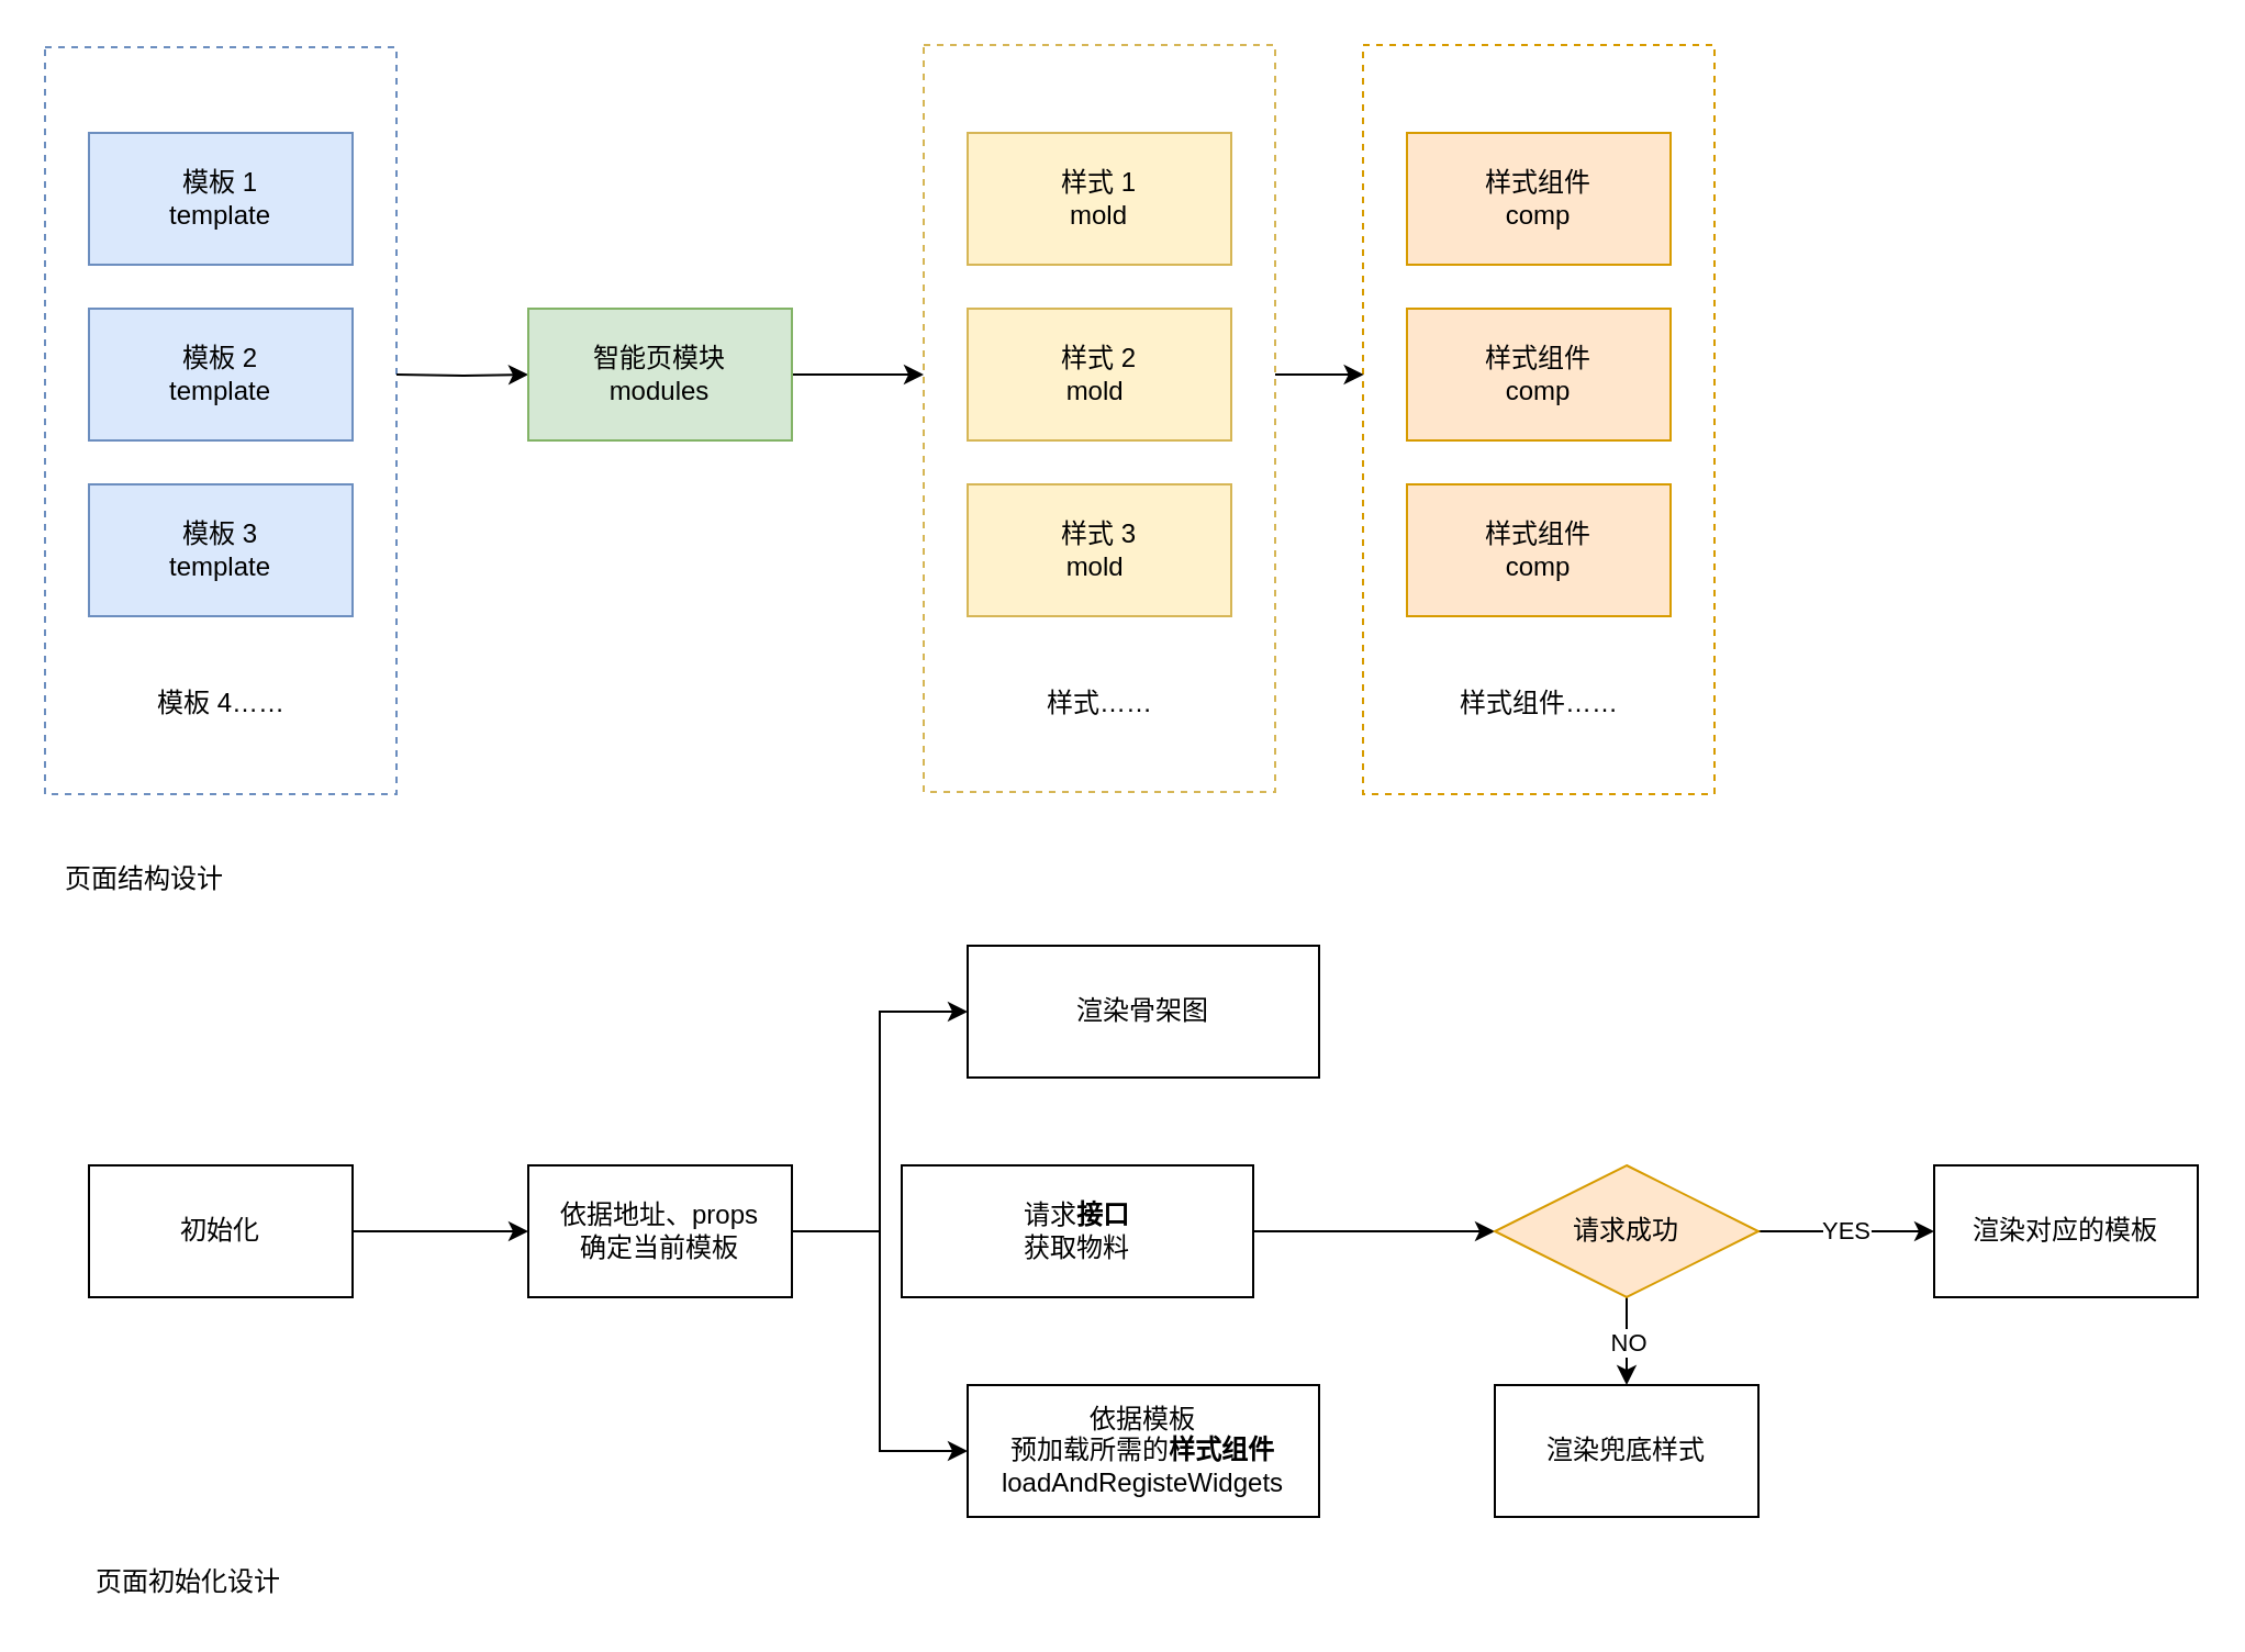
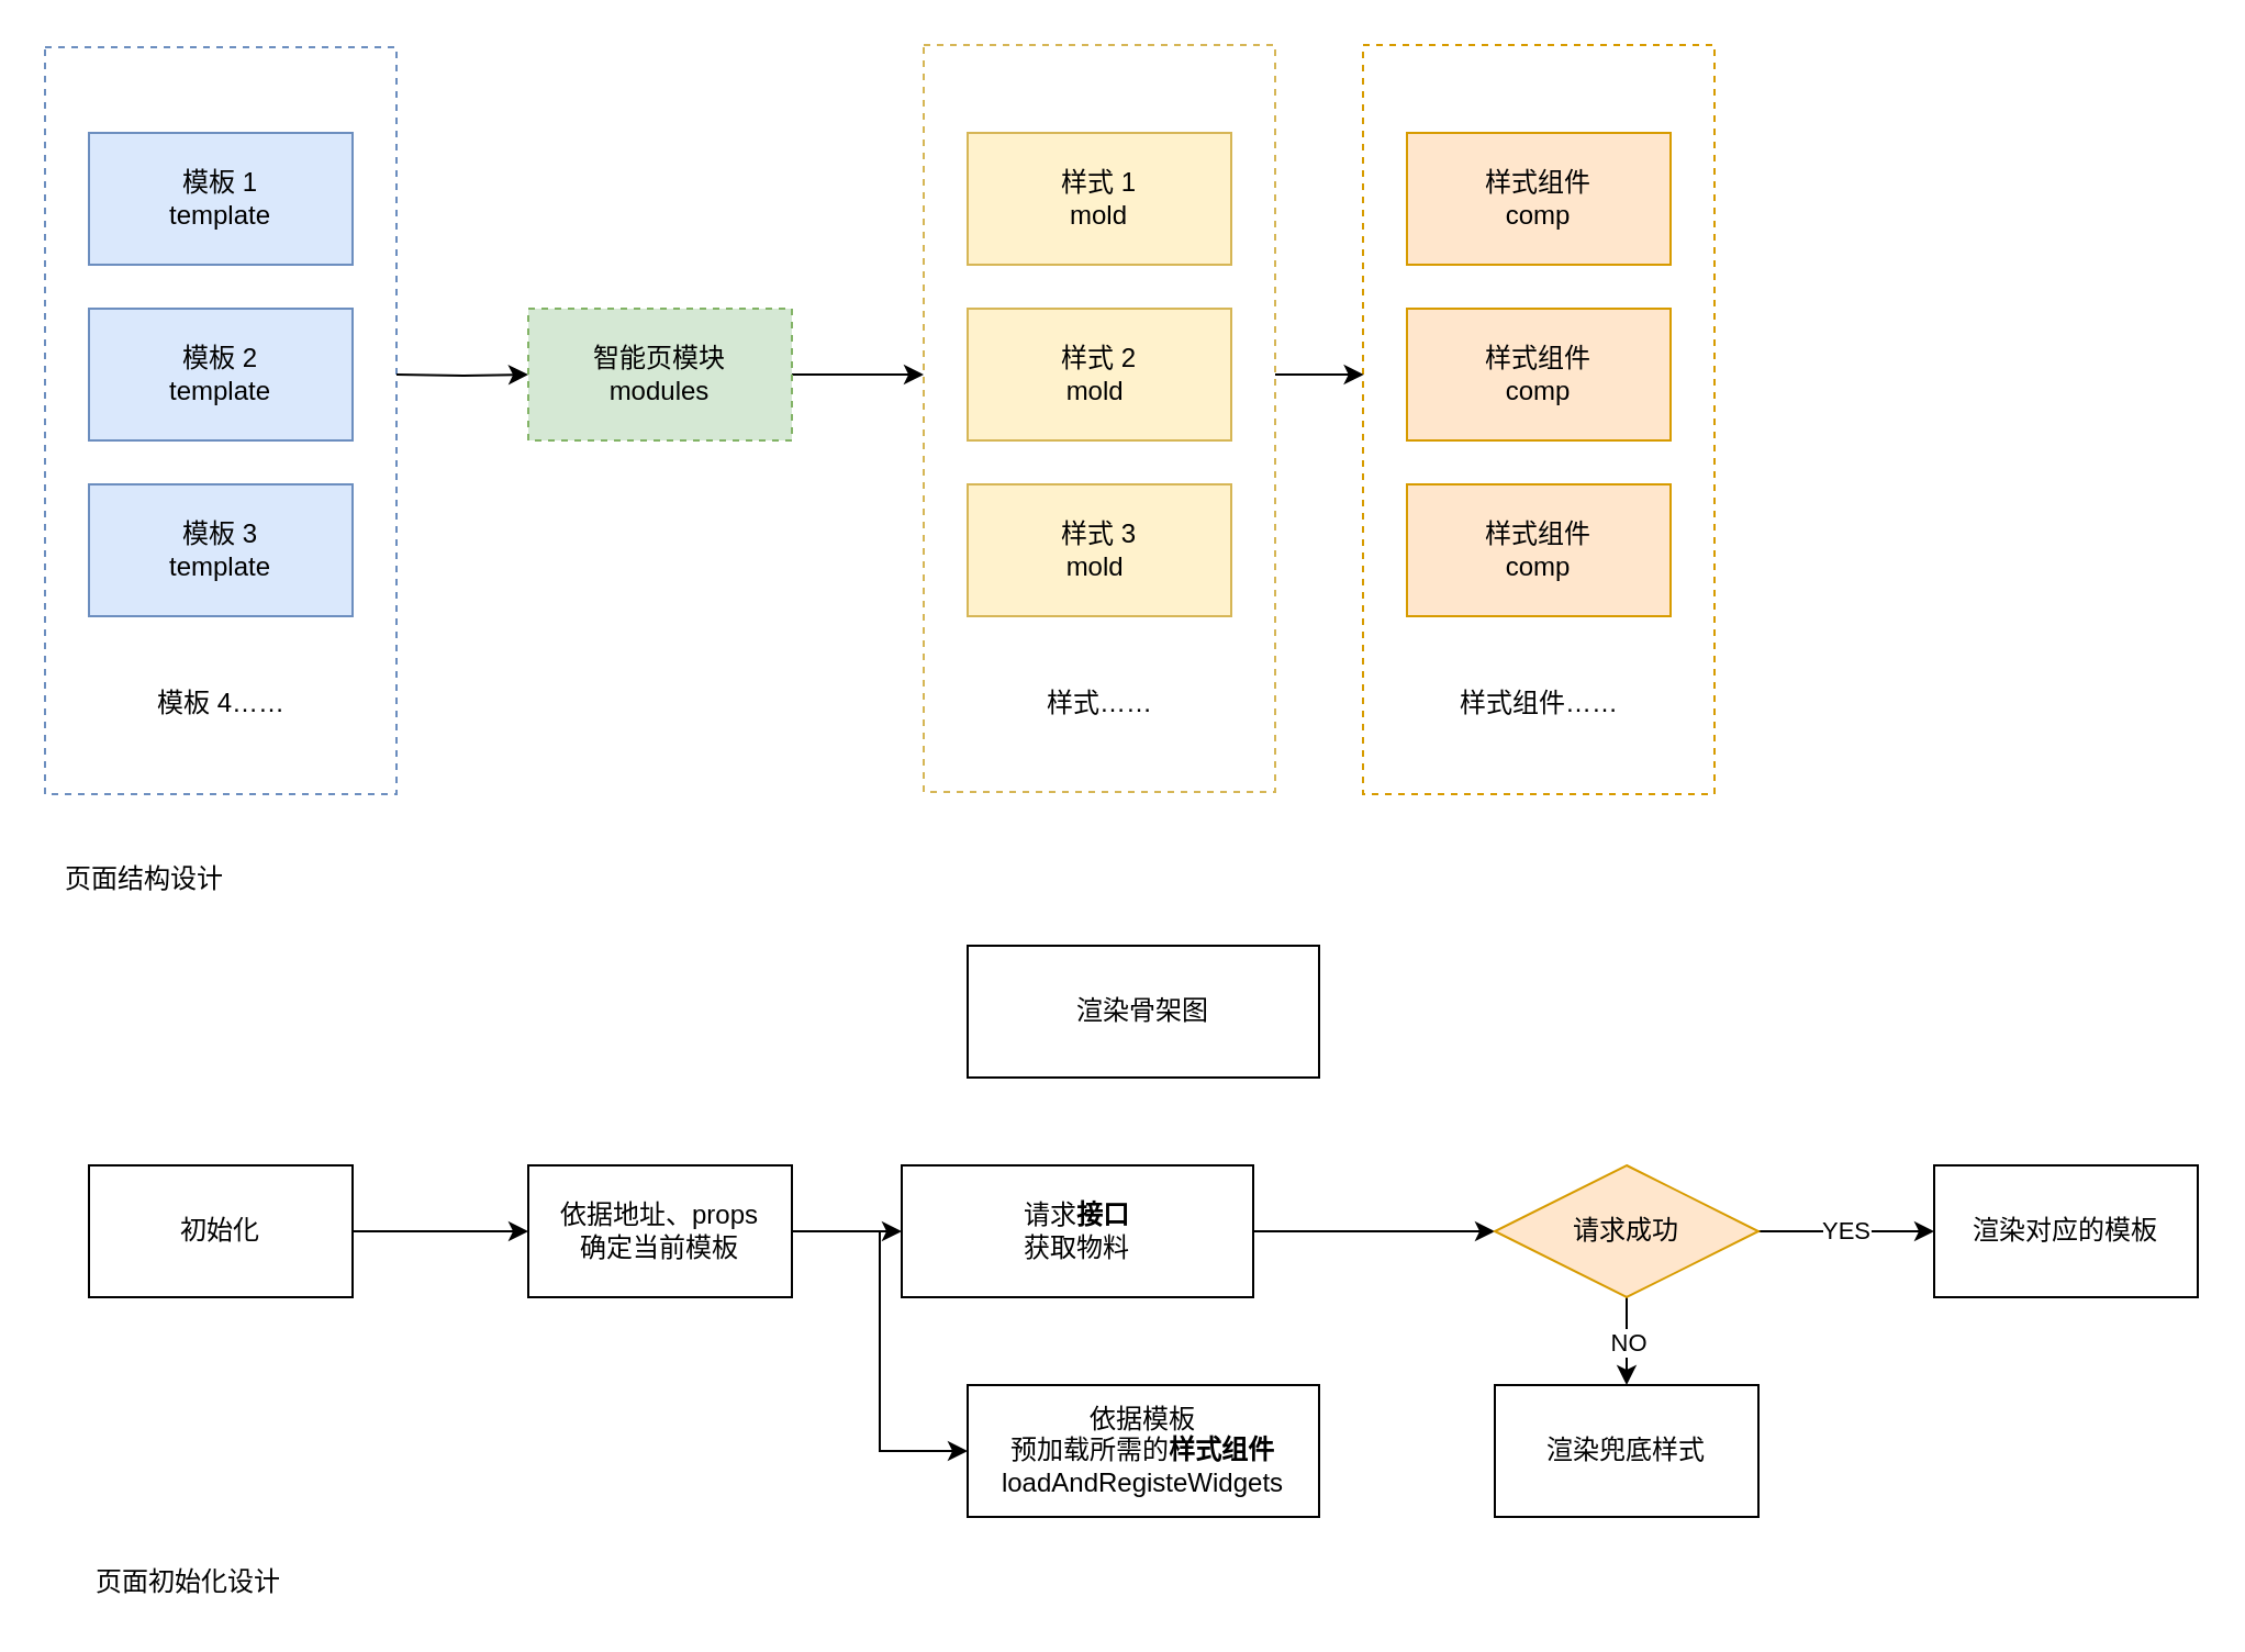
  <mxCell id="0" />
  <mxCell id="1" parent="0" />
  <mxCell id="2" value="" style="rounded=0;whiteSpace=wrap;html=1;fillColor=none;dashed=1;strokeColor=#6c8ebf;" vertex="1" parent="1"><mxGeometry x="20" y="21" width="160" height="340" as="geometry" /></mxCell>
  <mxCell id="3" value="" style="rounded=0;whiteSpace=wrap;html=1;fillColor=none;dashed=1;strokeColor=#d79b00;" vertex="1" parent="1"><mxGeometry x="620" y="20" width="160" height="341" as="geometry" /></mxCell>
  <mxCell id="4" style="edgeStyle=orthogonalEdgeStyle;rounded=0;orthogonalLoop=1;jettySize=auto;html=1;entryX=0.002;entryY=0.44;entryDx=0;entryDy=0;entryPerimeter=0;" edge="1" parent="1" source="5" target="3"><mxGeometry relative="1" as="geometry"><Array as="points"><mxPoint x="590" y="170" /><mxPoint x="590" y="170" /></Array></mxGeometry></mxCell>
  <mxCell id="5" value="" style="rounded=0;whiteSpace=wrap;html=1;fillColor=none;dashed=1;strokeColor=#d6b656;" vertex="1" parent="1"><mxGeometry x="420" y="20" width="160" height="340" as="geometry" /></mxCell>
  <mxCell id="6" value="" style="edgeStyle=orthogonalEdgeStyle;rounded=0;orthogonalLoop=1;jettySize=auto;html=1;" edge="1" parent="1" target="9"><mxGeometry relative="1" as="geometry"><mxPoint x="180" y="170" as="sourcePoint" /></mxGeometry></mxCell>
  <mxCell id="7" value="模板 2&lt;br&gt;template" style="rounded=0;whiteSpace=wrap;html=1;fillColor=#dae8fc;strokeColor=#6c8ebf;" vertex="1" parent="1"><mxGeometry x="40" y="140" width="120" height="60" as="geometry" /></mxCell>
  <mxCell id="8" value="" style="edgeStyle=orthogonalEdgeStyle;rounded=0;orthogonalLoop=1;jettySize=auto;html=1;" edge="1" parent="1" source="9"><mxGeometry relative="1" as="geometry"><mxPoint x="420" y="170" as="targetPoint" /></mxGeometry></mxCell>
- <mxCell id="9" value="智能页模块&lt;br&gt;modules" style="rounded=0;whiteSpace=wrap;html=1;fillColor=#d5e8d4;strokeColor=#82b366;" vertex="1" parent="1"><mxGeometry x="240" y="140" width="120" height="60" as="geometry" /></mxCell>
+ <mxCell id="9" value="智能页模块&lt;br&gt;modules" style="rounded=0;whiteSpace=wrap;html=1;fillColor=#d5e8d4;strokeColor=#82b366;dashed=1;" vertex="1" parent="1"><mxGeometry x="240" y="140" width="120" height="60" as="geometry" /></mxCell>
  <mxCell id="10" value="样式 1&lt;br&gt;mold" style="rounded=0;whiteSpace=wrap;html=1;fillColor=#fff2cc;strokeColor=#d6b656;" vertex="1" parent="1"><mxGeometry x="440" y="60" width="120" height="60" as="geometry" /></mxCell>
  <mxCell id="11" value="样式 2&lt;br&gt;mold&amp;nbsp;" style="rounded=0;whiteSpace=wrap;html=1;fillColor=#fff2cc;strokeColor=#d6b656;" vertex="1" parent="1"><mxGeometry x="440" y="140" width="120" height="60" as="geometry" /></mxCell>
  <mxCell id="12" value="样式 3&lt;br&gt;mold&amp;nbsp;" style="rounded=0;whiteSpace=wrap;html=1;fillColor=#fff2cc;strokeColor=#d6b656;" vertex="1" parent="1"><mxGeometry x="440" y="220" width="120" height="60" as="geometry" /></mxCell>
  <mxCell id="13" value="样式……" style="text;html=1;align=center;verticalAlign=middle;resizable=0;points=[];autosize=1;strokeColor=none;fillColor=none;" vertex="1" parent="1"><mxGeometry x="470" y="310" width="60" height="20" as="geometry" /></mxCell>
  <mxCell id="14" value="样式组件&lt;br&gt;comp" style="rounded=0;whiteSpace=wrap;html=1;fillColor=#ffe6cc;strokeColor=#d79b00;" vertex="1" parent="1"><mxGeometry x="640" y="60" width="120" height="60" as="geometry" /></mxCell>
  <mxCell id="15" value="样式组件&lt;br&gt;comp" style="rounded=0;whiteSpace=wrap;html=1;fillColor=#ffe6cc;strokeColor=#d79b00;" vertex="1" parent="1"><mxGeometry x="640" y="140" width="120" height="60" as="geometry" /></mxCell>
  <mxCell id="16" value="样式组件&lt;br&gt;comp" style="rounded=0;whiteSpace=wrap;html=1;fillColor=#ffe6cc;strokeColor=#d79b00;" vertex="1" parent="1"><mxGeometry x="640" y="220" width="120" height="60" as="geometry" /></mxCell>
  <mxCell id="17" value="样式组件……" style="text;html=1;align=center;verticalAlign=middle;resizable=0;points=[];autosize=1;strokeColor=none;fillColor=none;" vertex="1" parent="1"><mxGeometry x="655" y="310" width="90" height="20" as="geometry" /></mxCell>
  <mxCell id="18" value="模板 1&lt;br&gt;template" style="rounded=0;whiteSpace=wrap;html=1;fillColor=#dae8fc;strokeColor=#6c8ebf;" vertex="1" parent="1"><mxGeometry x="40" y="60" width="120" height="60" as="geometry" /></mxCell>
  <mxCell id="19" value="模板 3&lt;br&gt;template" style="rounded=0;whiteSpace=wrap;html=1;fillColor=#dae8fc;strokeColor=#6c8ebf;" vertex="1" parent="1"><mxGeometry x="40" y="220" width="120" height="60" as="geometry" /></mxCell>
  <mxCell id="20" value="模板 4……" style="text;html=1;align=center;verticalAlign=middle;resizable=0;points=[];autosize=1;strokeColor=none;fillColor=none;" vertex="1" parent="1"><mxGeometry x="65" y="310" width="70" height="20" as="geometry" /></mxCell>
  <mxCell id="21" value="页面结构设计" style="text;html=1;align=center;verticalAlign=middle;resizable=0;points=[];autosize=1;strokeColor=none;fillColor=none;" vertex="1" parent="1"><mxGeometry x="20" y="390" width="90" height="20" as="geometry" /></mxCell>
  <mxCell id="22" value="" style="edgeStyle=orthogonalEdgeStyle;rounded=0;orthogonalLoop=1;jettySize=auto;html=1;" edge="1" parent="1" source="23" target="27"><mxGeometry relative="1" as="geometry" /></mxCell>
  <mxCell id="23" value="初始化" style="rounded=0;whiteSpace=wrap;html=1;strokeColor=default;fillColor=default;" vertex="1" parent="1"><mxGeometry x="40" y="530" width="120" height="60" as="geometry" /></mxCell>
- <mxCell id="24" value="" style="edgeStyle=orthogonalEdgeStyle;rounded=0;orthogonalLoop=1;jettySize=auto;html=1;entryX=0;entryY=0.5;entryDx=0;entryDy=0;" edge="1" parent="1" source="27" target="28"><mxGeometry relative="1" as="geometry"><Array as="points"><mxPoint x="400" y="560" /><mxPoint x="400" y="460" /></Array></mxGeometry></mxCell>
+ <mxCell id="25" style="edgeStyle=orthogonalEdgeStyle;rounded=0;orthogonalLoop=1;jettySize=auto;html=1;entryX=0;entryY=0.5;entryDx=0;entryDy=0;" edge="1" parent="1" source="27" target="30"><mxGeometry relative="1" as="geometry" /></mxCell>
  <mxCell id="26" style="edgeStyle=orthogonalEdgeStyle;rounded=0;orthogonalLoop=1;jettySize=auto;html=1;entryX=0;entryY=0.5;entryDx=0;entryDy=0;" edge="1" parent="1" source="27" target="31"><mxGeometry relative="1" as="geometry" /></mxCell>
  <mxCell id="27" value="依据地址、props&lt;br&gt;确定当前模板" style="rounded=0;whiteSpace=wrap;html=1;strokeColor=default;fillColor=default;" vertex="1" parent="1"><mxGeometry x="240" y="530" width="120" height="60" as="geometry" /></mxCell>
  <mxCell id="28" value="渲染骨架图" style="rounded=0;whiteSpace=wrap;html=1;strokeColor=default;fillColor=default;" vertex="1" parent="1"><mxGeometry x="440" y="430" width="160" height="60" as="geometry" /></mxCell>
  <mxCell id="29" style="edgeStyle=orthogonalEdgeStyle;rounded=0;orthogonalLoop=1;jettySize=auto;html=1;entryX=0;entryY=0.5;entryDx=0;entryDy=0;" edge="1" parent="1" source="30" target="35"><mxGeometry relative="1" as="geometry" /></mxCell>
  <mxCell id="30" value="请求&lt;b&gt;接口&lt;/b&gt;&lt;br&gt;获取物料" style="rounded=0;whiteSpace=wrap;html=1;strokeColor=default;fillColor=default;" vertex="1" parent="1"><mxGeometry x="410" y="530" width="160" height="60" as="geometry" /></mxCell>
  <mxCell id="31" value="依据模板&lt;br&gt;预加载所需的&lt;b&gt;样式组件&lt;br&gt;&lt;/b&gt;loadAndRegisteWidgets" style="rounded=0;whiteSpace=wrap;html=1;strokeColor=default;fillColor=default;" vertex="1" parent="1"><mxGeometry x="440" y="630" width="160" height="60" as="geometry" /></mxCell>
  <mxCell id="32" value="" style="edgeStyle=orthogonalEdgeStyle;rounded=0;orthogonalLoop=1;jettySize=auto;html=1;" edge="1" parent="1" source="35" target="36"><mxGeometry relative="1" as="geometry" /></mxCell>
  <mxCell id="33" value="NO" style="edgeLabel;html=1;align=center;verticalAlign=middle;resizable=0;points=[];" vertex="1" connectable="0" parent="32"><mxGeometry x="0.174" y="-4" relative="1" as="geometry"><mxPoint x="4" y="-3" as="offset" /></mxGeometry></mxCell>
  <mxCell id="34" value="YES" style="edgeStyle=orthogonalEdgeStyle;rounded=0;orthogonalLoop=1;jettySize=auto;html=1;" edge="1" parent="1" source="35" target="37"><mxGeometry relative="1" as="geometry" /></mxCell>
  <mxCell id="35" value="请求成功" style="rhombus;whiteSpace=wrap;html=1;strokeColor=#d79b00;fillColor=#ffe6cc;" vertex="1" parent="1"><mxGeometry x="680" y="530" width="120" height="60" as="geometry" /></mxCell>
  <mxCell id="36" value="渲染兜底样式" style="whiteSpace=wrap;html=1;" vertex="1" parent="1"><mxGeometry x="680" y="630" width="120" height="60" as="geometry" /></mxCell>
  <mxCell id="37" value="渲染对应的模板" style="whiteSpace=wrap;html=1;" vertex="1" parent="1"><mxGeometry x="880" y="530" width="120" height="60" as="geometry" /></mxCell>
  <mxCell id="38" value="页面初始化设计" style="text;html=1;align=center;verticalAlign=middle;resizable=0;points=[];autosize=1;strokeColor=none;fillColor=none;" vertex="1" parent="1"><mxGeometry x="35" y="710" width="100" height="20" as="geometry" /></mxCell>
